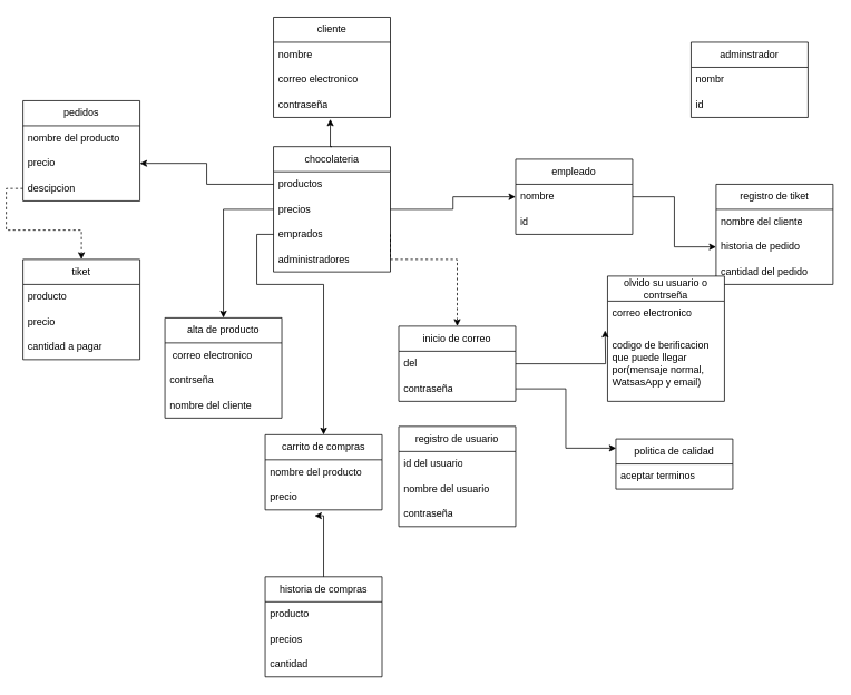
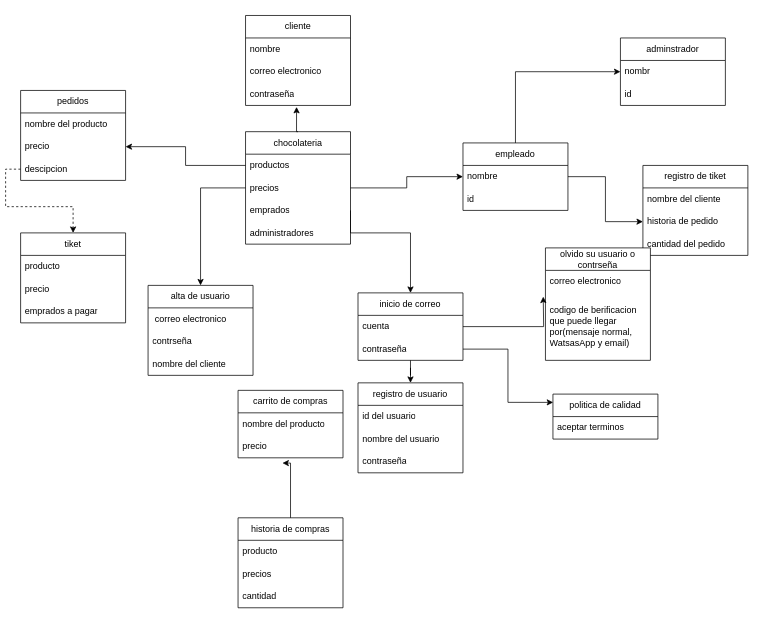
  <mxCell id="0" />
  <mxCell id="1" parent="0" />
  <mxCell id="2" value="cliente" style="swimlane;fontStyle=0;childLayout=stackLayout;horizontal=1;startSize=30;horizontalStack=0;resizeParent=1;resizeParentMax=0;resizeLast=0;collapsible=1;marginBottom=0;whiteSpace=wrap;html=1;" parent="1" vertex="1"><mxGeometry x="320" y="20" width="140" height="120" as="geometry" /></mxCell>
  <mxCell id="3" value="nombre" style="text;strokeColor=none;fillColor=none;align=left;verticalAlign=middle;spacingLeft=4;spacingRight=4;overflow=hidden;points=[[0,0.5],[1,0.5]];portConstraint=eastwest;rotatable=0;whiteSpace=wrap;html=1;" parent="2" vertex="1"><mxGeometry y="30" width="140" height="30" as="geometry" /></mxCell>
  <mxCell id="4" value="correo electronico" style="text;strokeColor=none;fillColor=none;align=left;verticalAlign=middle;spacingLeft=4;spacingRight=4;overflow=hidden;points=[[0,0.5],[1,0.5]];portConstraint=eastwest;rotatable=0;whiteSpace=wrap;html=1;" parent="2" vertex="1"><mxGeometry y="60" width="140" height="30" as="geometry" /></mxCell>
  <mxCell id="5" value="contraseña" style="text;strokeColor=none;fillColor=none;align=left;verticalAlign=middle;spacingLeft=4;spacingRight=4;overflow=hidden;points=[[0,0.5],[1,0.5]];portConstraint=eastwest;rotatable=0;whiteSpace=wrap;html=1;" parent="2" vertex="1"><mxGeometry y="90" width="140" height="30" as="geometry" /></mxCell>
+ <mxCell id="6" style="edgeStyle=orthogonalEdgeStyle;rounded=0;orthogonalLoop=1;jettySize=auto;html=1;exitX=0.5;exitY=0;exitDx=0;exitDy=0;entryX=0;entryY=0.5;entryDx=0;entryDy=0;" edge="1" parent="1" source="7" target="63"><mxGeometry relative="1" as="geometry" /></mxCell>
  <mxCell id="7" value="empleado" style="swimlane;fontStyle=0;childLayout=stackLayout;horizontal=1;startSize=30;horizontalStack=0;resizeParent=1;resizeParentMax=0;resizeLast=0;collapsible=1;marginBottom=0;whiteSpace=wrap;html=1;" parent="1" vertex="1"><mxGeometry x="610" y="190" width="140" height="90" as="geometry" /></mxCell>
  <mxCell id="8" value="nombre" style="text;strokeColor=none;fillColor=none;align=left;verticalAlign=middle;spacingLeft=4;spacingRight=4;overflow=hidden;points=[[0,0.5],[1,0.5]];portConstraint=eastwest;rotatable=0;whiteSpace=wrap;html=1;" parent="7" vertex="1"><mxGeometry y="30" width="140" height="30" as="geometry" /></mxCell>
  <mxCell id="9" value="id" style="text;strokeColor=none;fillColor=none;align=left;verticalAlign=middle;spacingLeft=4;spacingRight=4;overflow=hidden;points=[[0,0.5],[1,0.5]];portConstraint=eastwest;rotatable=0;whiteSpace=wrap;html=1;" parent="7" vertex="1"><mxGeometry y="60" width="140" height="30" as="geometry" /></mxCell>
  <mxCell id="10" value="registro de tiket" style="swimlane;fontStyle=0;childLayout=stackLayout;horizontal=1;startSize=30;horizontalStack=0;resizeParent=1;resizeParentMax=0;resizeLast=0;collapsible=1;marginBottom=0;whiteSpace=wrap;html=1;" parent="1" vertex="1"><mxGeometry x="850" y="220" width="140" height="120" as="geometry" /></mxCell>
  <mxCell id="11" value="nombre del cliente" style="text;strokeColor=none;fillColor=none;align=left;verticalAlign=middle;spacingLeft=4;spacingRight=4;overflow=hidden;points=[[0,0.5],[1,0.5]];portConstraint=eastwest;rotatable=0;whiteSpace=wrap;html=1;" parent="10" vertex="1"><mxGeometry y="30" width="140" height="30" as="geometry" /></mxCell>
  <mxCell id="12" value="historia de pedido" style="text;strokeColor=none;fillColor=none;align=left;verticalAlign=middle;spacingLeft=4;spacingRight=4;overflow=hidden;points=[[0,0.5],[1,0.5]];portConstraint=eastwest;rotatable=0;whiteSpace=wrap;html=1;" parent="10" vertex="1"><mxGeometry y="60" width="140" height="30" as="geometry" /></mxCell>
  <mxCell id="13" value="cantidad del pedido" style="text;strokeColor=none;fillColor=none;align=left;verticalAlign=middle;spacingLeft=4;spacingRight=4;overflow=hidden;points=[[0,0.5],[1,0.5]];portConstraint=eastwest;rotatable=0;whiteSpace=wrap;html=1;" parent="10" vertex="1"><mxGeometry y="90" width="140" height="30" as="geometry" /></mxCell>
  <mxCell id="14" style="edgeStyle=orthogonalEdgeStyle;rounded=0;orthogonalLoop=1;jettySize=auto;html=1;exitX=1;exitY=0.5;exitDx=0;exitDy=0;entryX=0;entryY=0.5;entryDx=0;entryDy=0;" parent="1" source="8" target="12" edge="1"><mxGeometry relative="1" as="geometry" /></mxCell>
- <mxCell id="15" value="alta de producto" style="swimlane;fontStyle=0;childLayout=stackLayout;horizontal=1;startSize=30;horizontalStack=0;resizeParent=1;resizeParentMax=0;resizeLast=0;collapsible=1;marginBottom=0;whiteSpace=wrap;html=1;" parent="1" vertex="1"><mxGeometry x="190" y="380" width="140" height="120" as="geometry" /></mxCell>
+ <mxCell id="15" value="alta de usuario" style="swimlane;fontStyle=0;childLayout=stackLayout;horizontal=1;startSize=30;horizontalStack=0;resizeParent=1;resizeParentMax=0;resizeLast=0;collapsible=1;marginBottom=0;whiteSpace=wrap;html=1;" parent="1" vertex="1"><mxGeometry x="190" y="380" width="140" height="120" as="geometry" /></mxCell>
  <mxCell id="16" value="&amp;nbsp;correo electronico" style="text;strokeColor=none;fillColor=none;align=left;verticalAlign=middle;spacingLeft=4;spacingRight=4;overflow=hidden;points=[[0,0.5],[1,0.5]];portConstraint=eastwest;rotatable=0;whiteSpace=wrap;html=1;" parent="15" vertex="1"><mxGeometry y="30" width="140" height="30" as="geometry" /></mxCell>
  <mxCell id="17" value="contrseña" style="text;strokeColor=none;fillColor=none;align=left;verticalAlign=middle;spacingLeft=4;spacingRight=4;overflow=hidden;points=[[0,0.5],[1,0.5]];portConstraint=eastwest;rotatable=0;whiteSpace=wrap;html=1;" parent="15" vertex="1"><mxGeometry y="60" width="140" height="30" as="geometry" /></mxCell>
  <mxCell id="18" value="nombre del cliente" style="text;strokeColor=none;fillColor=none;align=left;verticalAlign=middle;spacingLeft=4;spacingRight=4;overflow=hidden;points=[[0,0.5],[1,0.5]];portConstraint=eastwest;rotatable=0;whiteSpace=wrap;html=1;" parent="15" vertex="1"><mxGeometry y="90" width="140" height="30" as="geometry" /></mxCell>
+ <mxCell id="19" style="edgeStyle=orthogonalEdgeStyle;rounded=0;orthogonalLoop=1;jettySize=auto;html=1;exitX=0.5;exitY=1;exitDx=0;exitDy=0;" parent="1" source="20" target="27" edge="1"><mxGeometry relative="1" as="geometry" /></mxCell>
  <mxCell id="20" value="inicio de correo" style="swimlane;fontStyle=0;childLayout=stackLayout;horizontal=1;startSize=30;horizontalStack=0;resizeParent=1;resizeParentMax=0;resizeLast=0;collapsible=1;marginBottom=0;whiteSpace=wrap;html=1;" parent="1" vertex="1"><mxGeometry x="470" y="390" width="140" height="90" as="geometry" /></mxCell>
- <mxCell id="21" value="del" style="text;strokeColor=none;fillColor=none;align=left;verticalAlign=middle;spacingLeft=4;spacingRight=4;overflow=hidden;points=[[0,0.5],[1,0.5]];portConstraint=eastwest;rotatable=0;whiteSpace=wrap;html=1;" parent="20" vertex="1"><mxGeometry y="30" width="140" height="30" as="geometry" /></mxCell>
+ <mxCell id="21" value="cuenta" style="text;strokeColor=none;fillColor=none;align=left;verticalAlign=middle;spacingLeft=4;spacingRight=4;overflow=hidden;points=[[0,0.5],[1,0.5]];portConstraint=eastwest;rotatable=0;whiteSpace=wrap;html=1;" parent="20" vertex="1"><mxGeometry y="30" width="140" height="30" as="geometry" /></mxCell>
  <mxCell id="22" value="contraseña" style="text;strokeColor=none;fillColor=none;align=left;verticalAlign=middle;spacingLeft=4;spacingRight=4;overflow=hidden;points=[[0,0.5],[1,0.5]];portConstraint=eastwest;rotatable=0;whiteSpace=wrap;html=1;" parent="20" vertex="1"><mxGeometry y="60" width="140" height="30" as="geometry" /></mxCell>
  <mxCell id="23" value="olvido su usuario o contrseña" style="swimlane;fontStyle=0;childLayout=stackLayout;horizontal=1;startSize=30;horizontalStack=0;resizeParent=1;resizeParentMax=0;resizeLast=0;collapsible=1;marginBottom=0;whiteSpace=wrap;html=1;" parent="1" vertex="1"><mxGeometry x="720" y="330" width="140" height="150" as="geometry" /></mxCell>
  <mxCell id="24" value="correo electronico" style="text;strokeColor=none;fillColor=none;align=left;verticalAlign=middle;spacingLeft=4;spacingRight=4;overflow=hidden;points=[[0,0.5],[1,0.5]];portConstraint=eastwest;rotatable=0;whiteSpace=wrap;html=1;" parent="23" vertex="1"><mxGeometry y="30" width="140" height="30" as="geometry" /></mxCell>
  <mxCell id="25" value="codigo de berificacion que puede llegar por(mensaje normal,&lt;br&gt;WatsasApp y email)" style="text;strokeColor=none;fillColor=none;align=left;verticalAlign=middle;spacingLeft=4;spacingRight=4;overflow=hidden;points=[[0,0.5],[1,0.5]];portConstraint=eastwest;rotatable=0;whiteSpace=wrap;html=1;" parent="23" vertex="1"><mxGeometry y="60" width="140" height="90" as="geometry" /></mxCell>
  <mxCell id="26" style="edgeStyle=orthogonalEdgeStyle;rounded=0;orthogonalLoop=1;jettySize=auto;html=1;exitX=1;exitY=0.5;exitDx=0;exitDy=0;entryX=-0.021;entryY=0.167;entryDx=0;entryDy=0;entryPerimeter=0;" parent="1" source="21" edge="1"><mxGeometry relative="1" as="geometry"><mxPoint x="717.06" y="395.01" as="targetPoint" /></mxGeometry></mxCell>
  <mxCell id="27" value="registro de usuario" style="swimlane;fontStyle=0;childLayout=stackLayout;horizontal=1;startSize=30;horizontalStack=0;resizeParent=1;resizeParentMax=0;resizeLast=0;collapsible=1;marginBottom=0;whiteSpace=wrap;html=1;" parent="1" vertex="1"><mxGeometry x="470" y="510" width="140" height="120" as="geometry" /></mxCell>
  <mxCell id="28" value="id del usuario" style="text;strokeColor=none;fillColor=none;align=left;verticalAlign=middle;spacingLeft=4;spacingRight=4;overflow=hidden;points=[[0,0.5],[1,0.5]];portConstraint=eastwest;rotatable=0;whiteSpace=wrap;html=1;" parent="27" vertex="1"><mxGeometry y="30" width="140" height="30" as="geometry" /></mxCell>
  <mxCell id="29" value="nombre del usuario" style="text;strokeColor=none;fillColor=none;align=left;verticalAlign=middle;spacingLeft=4;spacingRight=4;overflow=hidden;points=[[0,0.5],[1,0.5]];portConstraint=eastwest;rotatable=0;whiteSpace=wrap;html=1;" parent="27" vertex="1"><mxGeometry y="60" width="140" height="30" as="geometry" /></mxCell>
  <mxCell id="30" value="contraseña" style="text;strokeColor=none;fillColor=none;align=left;verticalAlign=middle;spacingLeft=4;spacingRight=4;overflow=hidden;points=[[0,0.5],[1,0.5]];portConstraint=eastwest;rotatable=0;whiteSpace=wrap;html=1;" vertex="1" parent="27"><mxGeometry y="90" width="140" height="30" as="geometry" /></mxCell>
  <mxCell id="31" value="politica de calidad" style="swimlane;fontStyle=0;childLayout=stackLayout;horizontal=1;startSize=30;horizontalStack=0;resizeParent=1;resizeParentMax=0;resizeLast=0;collapsible=1;marginBottom=0;whiteSpace=wrap;html=1;" parent="1" vertex="1"><mxGeometry x="730" y="525" width="140" height="60" as="geometry" /></mxCell>
  <mxCell id="32" value="aceptar terminos" style="text;strokeColor=none;fillColor=none;align=left;verticalAlign=middle;spacingLeft=4;spacingRight=4;overflow=hidden;points=[[0,0.5],[1,0.5]];portConstraint=eastwest;rotatable=0;whiteSpace=wrap;html=1;" parent="31" vertex="1"><mxGeometry y="30" width="140" height="30" as="geometry" /></mxCell>
  <mxCell id="33" style="edgeStyle=orthogonalEdgeStyle;rounded=0;orthogonalLoop=1;jettySize=auto;html=1;exitX=1;exitY=0.5;exitDx=0;exitDy=0;entryX=0.002;entryY=0.184;entryDx=0;entryDy=0;entryPerimeter=0;" parent="1" source="22" target="31" edge="1"><mxGeometry relative="1" as="geometry" /></mxCell>
  <mxCell id="34" value="carrito de compras" style="swimlane;fontStyle=0;childLayout=stackLayout;horizontal=1;startSize=30;horizontalStack=0;resizeParent=1;resizeParentMax=0;resizeLast=0;collapsible=1;marginBottom=0;whiteSpace=wrap;html=1;" parent="1" vertex="1"><mxGeometry x="310" y="520" width="140" height="90" as="geometry" /></mxCell>
  <mxCell id="35" value="nombre del producto" style="text;strokeColor=none;fillColor=none;align=left;verticalAlign=middle;spacingLeft=4;spacingRight=4;overflow=hidden;points=[[0,0.5],[1,0.5]];portConstraint=eastwest;rotatable=0;whiteSpace=wrap;html=1;" vertex="1" parent="34"><mxGeometry y="30" width="140" height="30" as="geometry" /></mxCell>
  <mxCell id="36" value="precio" style="text;strokeColor=none;fillColor=none;align=left;verticalAlign=middle;spacingLeft=4;spacingRight=4;overflow=hidden;points=[[0,0.5],[1,0.5]];portConstraint=eastwest;rotatable=0;whiteSpace=wrap;html=1;" parent="34" vertex="1"><mxGeometry y="60" width="140" height="30" as="geometry" /></mxCell>
  <mxCell id="37" value="pedidos" style="swimlane;fontStyle=0;childLayout=stackLayout;horizontal=1;startSize=30;horizontalStack=0;resizeParent=1;resizeParentMax=0;resizeLast=0;collapsible=1;marginBottom=0;whiteSpace=wrap;html=1;" vertex="1" parent="1"><mxGeometry x="20" y="120" width="140" height="120" as="geometry" /></mxCell>
  <mxCell id="38" value="nombre del producto" style="text;strokeColor=none;fillColor=none;align=left;verticalAlign=middle;spacingLeft=4;spacingRight=4;overflow=hidden;points=[[0,0.5],[1,0.5]];portConstraint=eastwest;rotatable=0;whiteSpace=wrap;html=1;" vertex="1" parent="37"><mxGeometry y="30" width="140" height="30" as="geometry" /></mxCell>
  <mxCell id="39" value="precio" style="text;strokeColor=none;fillColor=none;align=left;verticalAlign=middle;spacingLeft=4;spacingRight=4;overflow=hidden;points=[[0,0.5],[1,0.5]];portConstraint=eastwest;rotatable=0;whiteSpace=wrap;html=1;" vertex="1" parent="37"><mxGeometry y="60" width="140" height="30" as="geometry" /></mxCell>
  <mxCell id="40" value="descipcion" style="text;strokeColor=none;fillColor=none;align=left;verticalAlign=middle;spacingLeft=4;spacingRight=4;overflow=hidden;points=[[0,0.5],[1,0.5]];portConstraint=eastwest;rotatable=0;whiteSpace=wrap;html=1;" vertex="1" parent="37"><mxGeometry y="90" width="140" height="30" as="geometry" /></mxCell>
  <mxCell id="41" value="tiket" style="swimlane;fontStyle=0;childLayout=stackLayout;horizontal=1;startSize=30;horizontalStack=0;resizeParent=1;resizeParentMax=0;resizeLast=0;collapsible=1;marginBottom=0;whiteSpace=wrap;html=1;" vertex="1" parent="1"><mxGeometry x="20" y="310" width="140" height="120" as="geometry" /></mxCell>
  <mxCell id="42" value="producto" style="text;strokeColor=none;fillColor=none;align=left;verticalAlign=middle;spacingLeft=4;spacingRight=4;overflow=hidden;points=[[0,0.5],[1,0.5]];portConstraint=eastwest;rotatable=0;whiteSpace=wrap;html=1;" vertex="1" parent="41"><mxGeometry y="30" width="140" height="30" as="geometry" /></mxCell>
  <mxCell id="43" value="precio" style="text;strokeColor=none;fillColor=none;align=left;verticalAlign=middle;spacingLeft=4;spacingRight=4;overflow=hidden;points=[[0,0.5],[1,0.5]];portConstraint=eastwest;rotatable=0;whiteSpace=wrap;html=1;" vertex="1" parent="41"><mxGeometry y="60" width="140" height="30" as="geometry" /></mxCell>
- <mxCell id="44" value="cantidad a pagar" style="text;strokeColor=none;fillColor=none;align=left;verticalAlign=middle;spacingLeft=4;spacingRight=4;overflow=hidden;points=[[0,0.5],[1,0.5]];portConstraint=eastwest;rotatable=0;whiteSpace=wrap;html=1;" vertex="1" parent="41"><mxGeometry y="90" width="140" height="30" as="geometry" /></mxCell>
+ <mxCell id="44" value="emprados a pagar" style="text;strokeColor=none;fillColor=none;align=left;verticalAlign=middle;spacingLeft=4;spacingRight=4;overflow=hidden;points=[[0,0.5],[1,0.5]];portConstraint=eastwest;rotatable=0;whiteSpace=wrap;html=1;" vertex="1" parent="41"><mxGeometry y="90" width="140" height="30" as="geometry" /></mxCell>
  <mxCell id="45" style="edgeStyle=orthogonalEdgeStyle;rounded=0;orthogonalLoop=1;jettySize=auto;html=1;exitX=0;exitY=0.5;exitDx=0;exitDy=0;dashed=1;" edge="1" parent="1" source="40" target="41"><mxGeometry relative="1" as="geometry" /></mxCell>
  <mxCell id="46" value="chocolateria" style="swimlane;fontStyle=0;childLayout=stackLayout;horizontal=1;startSize=30;horizontalStack=0;resizeParent=1;resizeParentMax=0;resizeLast=0;collapsible=1;marginBottom=0;whiteSpace=wrap;html=1;" vertex="1" parent="1"><mxGeometry x="320" y="175" width="140" height="150" as="geometry" /></mxCell>
  <mxCell id="47" value="productos" style="text;strokeColor=none;fillColor=none;align=left;verticalAlign=middle;spacingLeft=4;spacingRight=4;overflow=hidden;points=[[0,0.5],[1,0.5]];portConstraint=eastwest;rotatable=0;whiteSpace=wrap;html=1;" vertex="1" parent="46"><mxGeometry y="30" width="140" height="30" as="geometry" /></mxCell>
  <mxCell id="48" value="precios&amp;nbsp;" style="text;strokeColor=none;fillColor=none;align=left;verticalAlign=middle;spacingLeft=4;spacingRight=4;overflow=hidden;points=[[0,0.5],[1,0.5]];portConstraint=eastwest;rotatable=0;whiteSpace=wrap;html=1;" vertex="1" parent="46"><mxGeometry y="60" width="140" height="30" as="geometry" /></mxCell>
  <mxCell id="49" value="emprados" style="text;strokeColor=none;fillColor=none;align=left;verticalAlign=middle;spacingLeft=4;spacingRight=4;overflow=hidden;points=[[0,0.5],[1,0.5]];portConstraint=eastwest;rotatable=0;whiteSpace=wrap;html=1;" vertex="1" parent="46"><mxGeometry y="90" width="140" height="30" as="geometry" /></mxCell>
  <mxCell id="50" value="administradores" style="text;strokeColor=none;fillColor=none;align=left;verticalAlign=middle;spacingLeft=4;spacingRight=4;overflow=hidden;points=[[0,0.5],[1,0.5]];portConstraint=eastwest;rotatable=0;whiteSpace=wrap;html=1;" vertex="1" parent="46"><mxGeometry y="120" width="140" height="30" as="geometry" /></mxCell>
  <mxCell id="51" style="edgeStyle=orthogonalEdgeStyle;rounded=0;orthogonalLoop=1;jettySize=auto;html=1;exitX=0.5;exitY=0;exitDx=0;exitDy=0;entryX=0.486;entryY=1.067;entryDx=0;entryDy=0;entryPerimeter=0;" edge="1" parent="1" source="46" target="5"><mxGeometry relative="1" as="geometry" /></mxCell>
  <mxCell id="52" style="edgeStyle=orthogonalEdgeStyle;rounded=0;orthogonalLoop=1;jettySize=auto;html=1;exitX=0;exitY=0.5;exitDx=0;exitDy=0;entryX=1;entryY=0.5;entryDx=0;entryDy=0;" edge="1" parent="1" source="47" target="39"><mxGeometry relative="1" as="geometry" /></mxCell>
  <mxCell id="53" style="edgeStyle=orthogonalEdgeStyle;rounded=0;orthogonalLoop=1;jettySize=auto;html=1;exitX=0;exitY=0.5;exitDx=0;exitDy=0;entryX=0.5;entryY=0;entryDx=0;entryDy=0;" edge="1" parent="1" source="48" target="15"><mxGeometry relative="1" as="geometry" /></mxCell>
- <mxCell id="54" style="edgeStyle=orthogonalEdgeStyle;rounded=0;orthogonalLoop=1;jettySize=auto;html=1;exitX=1;exitY=0.5;exitDx=0;exitDy=0;dashed=1;" edge="1" parent="1" source="49" target="20"><mxGeometry relative="1" as="geometry"><Array as="points"><mxPoint x="460" y="310" /><mxPoint x="540" y="310" /></Array></mxGeometry></mxCell>
+ <mxCell id="54" style="edgeStyle=orthogonalEdgeStyle;rounded=0;orthogonalLoop=1;jettySize=auto;html=1;exitX=1;exitY=0.5;exitDx=0;exitDy=0;" edge="1" parent="1" source="49" target="20"><mxGeometry relative="1" as="geometry"><Array as="points"><mxPoint x="460" y="310" /><mxPoint x="540" y="310" /></Array></mxGeometry></mxCell>
  <mxCell id="55" style="edgeStyle=orthogonalEdgeStyle;rounded=0;orthogonalLoop=1;jettySize=auto;html=1;exitX=1;exitY=0.5;exitDx=0;exitDy=0;" edge="1" parent="1" source="48" target="8"><mxGeometry relative="1" as="geometry" /></mxCell>
- <mxCell id="56" style="edgeStyle=orthogonalEdgeStyle;rounded=0;orthogonalLoop=1;jettySize=auto;html=1;exitX=0;exitY=0.5;exitDx=0;exitDy=0;entryX=0.5;entryY=0;entryDx=0;entryDy=0;" edge="1" parent="1" source="49" target="34"><mxGeometry relative="1" as="geometry"><Array as="points"><mxPoint x="300" y="280" /><mxPoint x="300" y="340" /><mxPoint x="380" y="340" /></Array></mxGeometry></mxCell>
  <mxCell id="57" value="historia de compras" style="swimlane;fontStyle=0;childLayout=stackLayout;horizontal=1;startSize=30;horizontalStack=0;resizeParent=1;resizeParentMax=0;resizeLast=0;collapsible=1;marginBottom=0;whiteSpace=wrap;html=1;" vertex="1" parent="1"><mxGeometry x="310" y="690" width="140" height="120" as="geometry" /></mxCell>
  <mxCell id="58" value="producto" style="text;strokeColor=none;fillColor=none;align=left;verticalAlign=middle;spacingLeft=4;spacingRight=4;overflow=hidden;points=[[0,0.5],[1,0.5]];portConstraint=eastwest;rotatable=0;whiteSpace=wrap;html=1;" vertex="1" parent="57"><mxGeometry y="30" width="140" height="30" as="geometry" /></mxCell>
  <mxCell id="59" value="precios" style="text;strokeColor=none;fillColor=none;align=left;verticalAlign=middle;spacingLeft=4;spacingRight=4;overflow=hidden;points=[[0,0.5],[1,0.5]];portConstraint=eastwest;rotatable=0;whiteSpace=wrap;html=1;" vertex="1" parent="57"><mxGeometry y="60" width="140" height="30" as="geometry" /></mxCell>
  <mxCell id="60" value="cantidad" style="text;strokeColor=none;fillColor=none;align=left;verticalAlign=middle;spacingLeft=4;spacingRight=4;overflow=hidden;points=[[0,0.5],[1,0.5]];portConstraint=eastwest;rotatable=0;whiteSpace=wrap;html=1;" vertex="1" parent="57"><mxGeometry y="90" width="140" height="30" as="geometry" /></mxCell>
  <mxCell id="61" style="edgeStyle=orthogonalEdgeStyle;rounded=0;orthogonalLoop=1;jettySize=auto;html=1;exitX=0.5;exitY=0;exitDx=0;exitDy=0;entryX=0.423;entryY=1.233;entryDx=0;entryDy=0;entryPerimeter=0;" edge="1" parent="1" source="57" target="36"><mxGeometry relative="1" as="geometry"><Array as="points"><mxPoint x="380" y="617" /></Array></mxGeometry></mxCell>
  <mxCell id="62" value="adminstrador" style="swimlane;fontStyle=0;childLayout=stackLayout;horizontal=1;startSize=30;horizontalStack=0;resizeParent=1;resizeParentMax=0;resizeLast=0;collapsible=1;marginBottom=0;whiteSpace=wrap;html=1;" vertex="1" parent="1"><mxGeometry x="820" y="50" width="140" height="90" as="geometry" /></mxCell>
  <mxCell id="63" value="nombr" style="text;strokeColor=none;fillColor=none;align=left;verticalAlign=middle;spacingLeft=4;spacingRight=4;overflow=hidden;points=[[0,0.5],[1,0.5]];portConstraint=eastwest;rotatable=0;whiteSpace=wrap;html=1;" vertex="1" parent="62"><mxGeometry y="30" width="140" height="30" as="geometry" /></mxCell>
  <mxCell id="64" value="id" style="text;strokeColor=none;fillColor=none;align=left;verticalAlign=middle;spacingLeft=4;spacingRight=4;overflow=hidden;points=[[0,0.5],[1,0.5]];portConstraint=eastwest;rotatable=0;whiteSpace=wrap;html=1;" vertex="1" parent="62"><mxGeometry y="60" width="140" height="30" as="geometry" /></mxCell>
